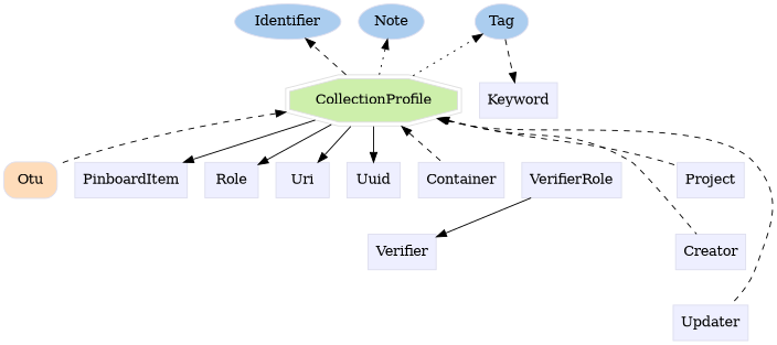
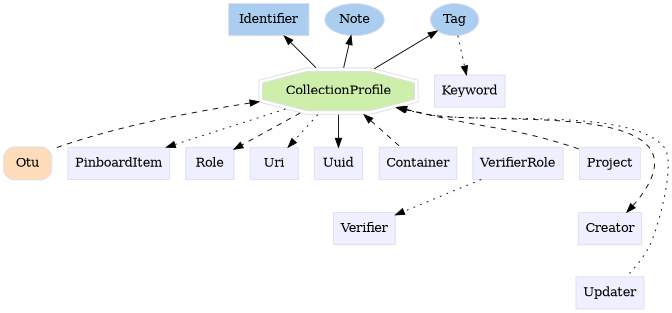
  digraph {
    rankdir=TB
    node [color="#dddeee" fillcolor="#eeefff" group=supporting shape=box style=filled]
-   n1 [fillcolor="#abcdef" group=annotator height=0.5 label=Identifier shape=oval width=1.2558]
+   n1 [fillcolor="#abcdef" group=annotator height=0.5 label=Identifier width=1.2558]
    n2 [fillcolor="#abcdef" group=annotator height=0.5 label=Tag shape=oval width=0.75]
    n3 [fillcolor="#abcdef" group=annotator height=0.5 label=Note shape=oval width=0.80088]
    n4 [fillcolor="#fedcba" group=core height=0.51389 label=Otu shape=Mrecord width=0.75]
    n5 [color="#dedede" fillcolor="#cdefab" group=target height=0.61111 label=CollectionProfile shape=doubleoctagon width=2.3475]
    n6 [height=0.5 label=Keyword width=0.92014]
    n7 [height=0.5 label=PinboardItem width=1.2535]
    n8 [height=0.5 label=Role width=0.75]
    n9 [height=0.5 label=Uri width=0.75]
    n10 [height=0.5 label=Uuid width=0.75]
    n11 [height=0.5 label=VerifierRole width=1.1493]
    n12 [height=0.5 label=Verifier width=0.79514]
    n13 [height=0.5 label=Container width=0.96181]
    n14 [height=0.5 label=Creator width=0.78472]
    n15 [height=0.5 label=Project width=0.75347]
    n16 [height=0.5 label=Updater width=0.82639]
    subgraph sub_1 {
      rank=min
      n1
      n2
      n3
    }
    subgraph sub_2 {
      n4
    }
    subgraph sub_3 {
      n5
      n6
      n7
      n8
      n9
      n10
      n11
      n12
      n13
      n14
      n15
      n16
    }
-   n2 -> n6 [style=dashed]
-   n5 -> n1 [style=dashed]
-   n5 -> n2 [style=dotted]
-   n5 -> n3 [style=dotted]
+   n2 -> n6 [style=dotted]
+   n5 -> n1
+   n5 -> n2
+   n5 -> n3
    n5 -> n4 [dir=back style=dashed]
-   n5 -> n7
-   n5 -> n8
-   n5 -> n9
+   n5 -> n7 [style=dotted]
+   n5 -> n8 [style=dashed]
+   n5 -> n9 [style=dotted]
    n5 -> n10
    n5 -> n13 [dir=back style=dashed]
-   n5 -> n14 [dir=back style=dashed]
+   n14 -> n5 [dir=back style=dashed]
    n5 -> n15 [dir=back style=dashed]
-   n5 -> n16 [dir=back style=dashed]
+   n5 -> n16 [dir=back style=dotted]
    n8 -> n12 [style=invis]
-   n11 -> n12 [style=solid]
+   n11 -> n12 [style=dotted]
    n14 -> n16 [style=invis]
    n15 -> n14 [style=invis]
  }
